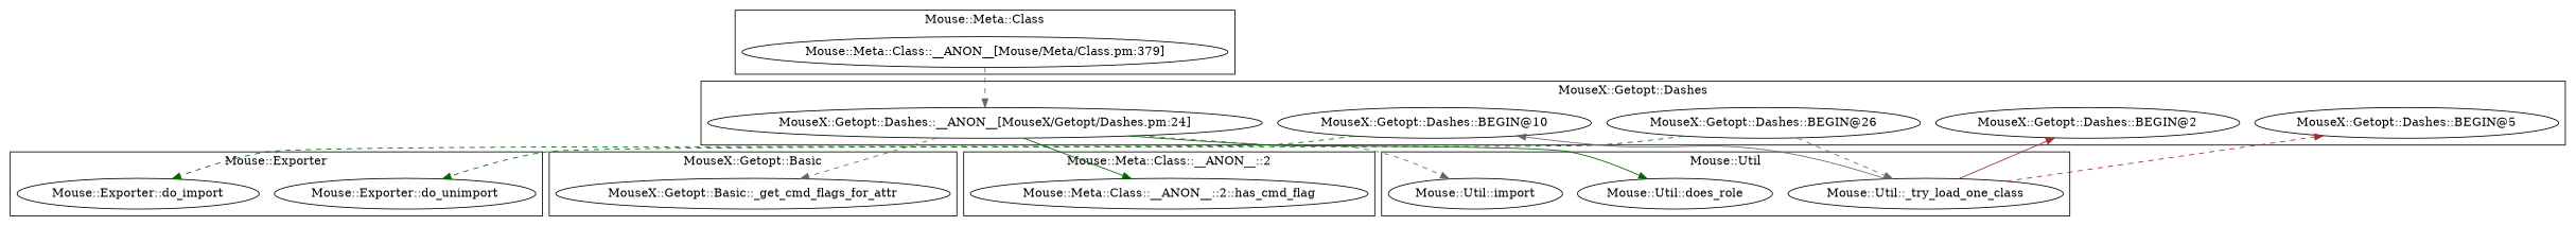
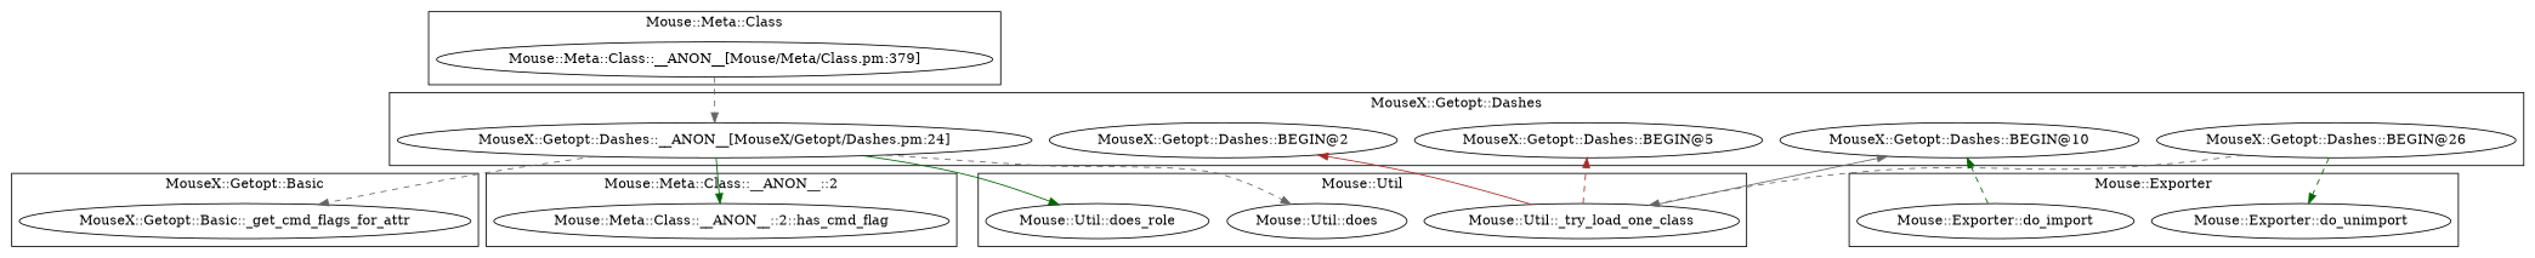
  digraph {
    edge [color=gray40 style=dashed]
    "MouseX::Getopt::Dashes::BEGIN@2"
    "MouseX::Getopt::Dashes::BEGIN@10"
    "MouseX::Getopt::Dashes::BEGIN@5"
    "MouseX::Getopt::Dashes::__ANON__[MouseX/Getopt/Dashes.pm:24]"
    "MouseX::Getopt::Dashes::BEGIN@26"
    "Mouse::Meta::Class::__ANON__[Mouse/Meta/Class.pm:379]"
    "Mouse::Exporter::do_import"
    "Mouse::Exporter::do_unimport"
    "MouseX::Getopt::Basic::_get_cmd_flags_for_attr"
    "Mouse::Meta::Class::__ANON__::2::has_cmd_flag"
-   "Mouse::Util::does" [label="Mouse::Util::import"]
+   "Mouse::Util::does"
    "Mouse::Util::_try_load_one_class"
    "Mouse::Util::does_role"
    subgraph cluster_1 {
      label="MouseX::Getopt::Dashes"
      "MouseX::Getopt::Dashes::BEGIN@2"
      "MouseX::Getopt::Dashes::BEGIN@10"
      "MouseX::Getopt::Dashes::BEGIN@5"
      "MouseX::Getopt::Dashes::__ANON__[MouseX/Getopt/Dashes.pm:24]"
      "MouseX::Getopt::Dashes::BEGIN@26"
    }
    subgraph cluster_2 {
      label="Mouse::Meta::Class"
      "Mouse::Meta::Class::__ANON__[Mouse/Meta/Class.pm:379]"
    }
    subgraph cluster_3 {
      label="Mouse::Exporter"
      "Mouse::Exporter::do_import"
      "Mouse::Exporter::do_unimport"
    }
    subgraph cluster_4 {
      label="MouseX::Getopt::Basic"
      "MouseX::Getopt::Basic::_get_cmd_flags_for_attr"
    }
    subgraph cluster_5 {
      label="Mouse::Meta::Class::__ANON__::2"
      "Mouse::Meta::Class::__ANON__::2::has_cmd_flag"
    }
    subgraph cluster_6 {
      label="Mouse::Util"
      "Mouse::Util::does"
      "Mouse::Util::_try_load_one_class"
      "Mouse::Util::does_role"
    }
-   "MouseX::Getopt::Dashes::BEGIN@10" -> "Mouse::Exporter::do_import" [color=darkgreen]
+   "Mouse::Exporter::do_import" -> "MouseX::Getopt::Dashes::BEGIN@10" [color=darkgreen]
    "MouseX::Getopt::Dashes::__ANON__[MouseX/Getopt/Dashes.pm:24]" -> "MouseX::Getopt::Basic::_get_cmd_flags_for_attr"
    "MouseX::Getopt::Dashes::__ANON__[MouseX/Getopt/Dashes.pm:24]" -> "Mouse::Meta::Class::__ANON__::2::has_cmd_flag" [color=darkgreen style=solid]
    "MouseX::Getopt::Dashes::__ANON__[MouseX/Getopt/Dashes.pm:24]" -> "Mouse::Util::does"
    "MouseX::Getopt::Dashes::__ANON__[MouseX/Getopt/Dashes.pm:24]" -> "Mouse::Util::does_role" [color=darkgreen style=solid]
    "MouseX::Getopt::Dashes::BEGIN@26" -> "Mouse::Exporter::do_unimport" [color=darkgreen]
    "MouseX::Getopt::Dashes::BEGIN@26" -> "Mouse::Util::_try_load_one_class"
    "Mouse::Meta::Class::__ANON__[Mouse/Meta/Class.pm:379]" -> "MouseX::Getopt::Dashes::__ANON__[MouseX/Getopt/Dashes.pm:24]"
    "Mouse::Util::_try_load_one_class" -> "MouseX::Getopt::Dashes::BEGIN@2" [color=brown style=solid]
    "Mouse::Util::_try_load_one_class" -> "MouseX::Getopt::Dashes::BEGIN@10" [style=solid]
    "Mouse::Util::_try_load_one_class" -> "MouseX::Getopt::Dashes::BEGIN@5" [color=brown]
  }
